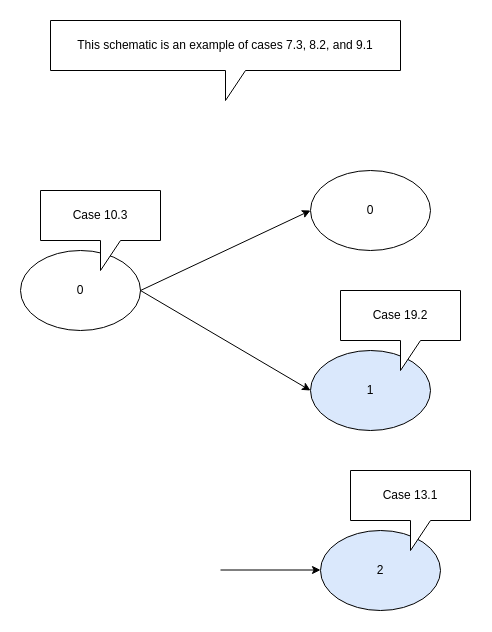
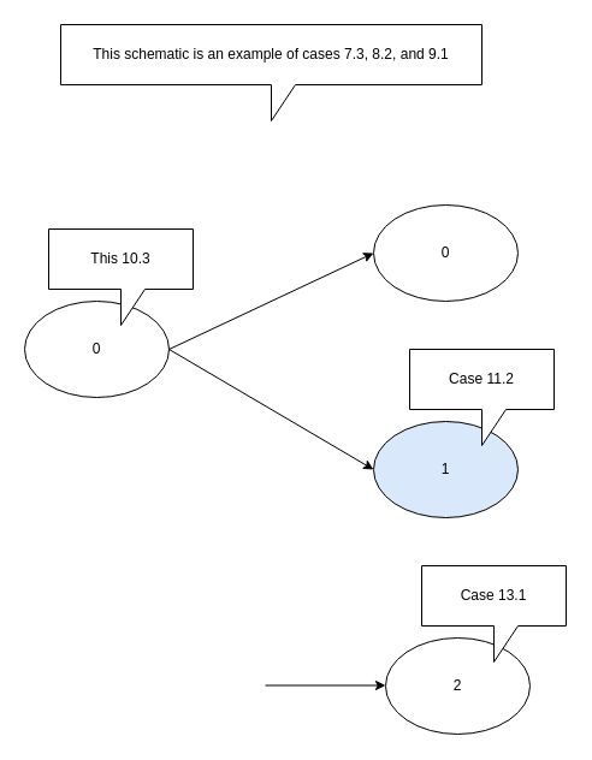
  <mxCell id="0" />
  <mxCell id="1" parent="0" />
  <mxCell id="2" value="0" style="ellipse;whiteSpace=wrap;html=1;" vertex="1" parent="1"><mxGeometry x="20" y="250" width="120" height="80" as="geometry" /></mxCell>
  <mxCell id="3" value="0" style="ellipse;whiteSpace=wrap;html=1;" vertex="1" parent="1"><mxGeometry x="310" y="170" width="120" height="80" as="geometry" /></mxCell>
  <mxCell id="4" value="1" style="ellipse;whiteSpace=wrap;html=1;fillColor=#dae8fc;" vertex="1" parent="1"><mxGeometry x="310" y="350" width="120" height="80" as="geometry" /></mxCell>
  <mxCell id="5" value="This schematic is an example of cases 7.3, 8.2, and 9.1" style="shape=callout;whiteSpace=wrap;html=1;perimeter=calloutPerimeter;" vertex="1" parent="1"><mxGeometry x="50" y="20" width="350" height="80" as="geometry" /></mxCell>
  <mxCell id="6" value="" style="endArrow=classic;html=1;exitX=1;exitY=0.5;exitDx=0;exitDy=0;entryX=0;entryY=0.5;entryDx=0;entryDy=0;" edge="1" parent="1" source="2" target="3"><mxGeometry width="50" height="50" relative="1" as="geometry"><mxPoint x="190" y="240" as="sourcePoint" /><mxPoint x="240" y="190" as="targetPoint" /></mxGeometry></mxCell>
  <mxCell id="7" value="" style="endArrow=classic;html=1;exitX=1;exitY=0.5;exitDx=0;exitDy=0;entryX=0;entryY=0.5;entryDx=0;entryDy=0;" edge="1" parent="1" source="2" target="4"><mxGeometry width="50" height="50" relative="1" as="geometry"><mxPoint x="230" y="400" as="sourcePoint" /><mxPoint x="280" y="350" as="targetPoint" /></mxGeometry></mxCell>
- <mxCell id="8" value="2" style="ellipse;whiteSpace=wrap;html=1;fillColor=#dae8fc;" vertex="1" parent="1"><mxGeometry x="320" y="530" width="120" height="80" as="geometry" /></mxCell>
+ <mxCell id="8" value="2" style="ellipse;whiteSpace=wrap;html=1;" vertex="1" parent="1"><mxGeometry x="320" y="530" width="120" height="80" as="geometry" /></mxCell>
  <mxCell id="9" value="" style="endArrow=classic;html=1;exitX=1;exitY=0.5;exitDx=0;exitDy=0;" edge="1" parent="1"><mxGeometry width="50" height="50" relative="1" as="geometry"><mxPoint x="220" y="569.5" as="sourcePoint" /><mxPoint x="320" y="569.5" as="targetPoint" /></mxGeometry></mxCell>
- <mxCell id="10" value="Case 10.3" style="shape=callout;whiteSpace=wrap;html=1;perimeter=calloutPerimeter;" vertex="1" parent="1"><mxGeometry x="40" y="190" width="120" height="80" as="geometry" /></mxCell>
+ <mxCell id="10" value="This 10.3" style="shape=callout;whiteSpace=wrap;html=1;perimeter=calloutPerimeter;" vertex="1" parent="1"><mxGeometry x="40" y="190" width="120" height="80" as="geometry" /></mxCell>
  <mxCell id="11" value="Case 13.1" style="shape=callout;whiteSpace=wrap;html=1;perimeter=calloutPerimeter;" vertex="1" parent="1"><mxGeometry x="350" y="470" width="120" height="80" as="geometry" /></mxCell>
- <mxCell id="12" value="Case 19.2" style="shape=callout;whiteSpace=wrap;html=1;perimeter=calloutPerimeter;" vertex="1" parent="1"><mxGeometry x="340" y="290" width="120" height="80" as="geometry" /></mxCell>
+ <mxCell id="12" value="Case 11.2" style="shape=callout;whiteSpace=wrap;html=1;perimeter=calloutPerimeter;" vertex="1" parent="1"><mxGeometry x="340" y="290" width="120" height="80" as="geometry" /></mxCell>
